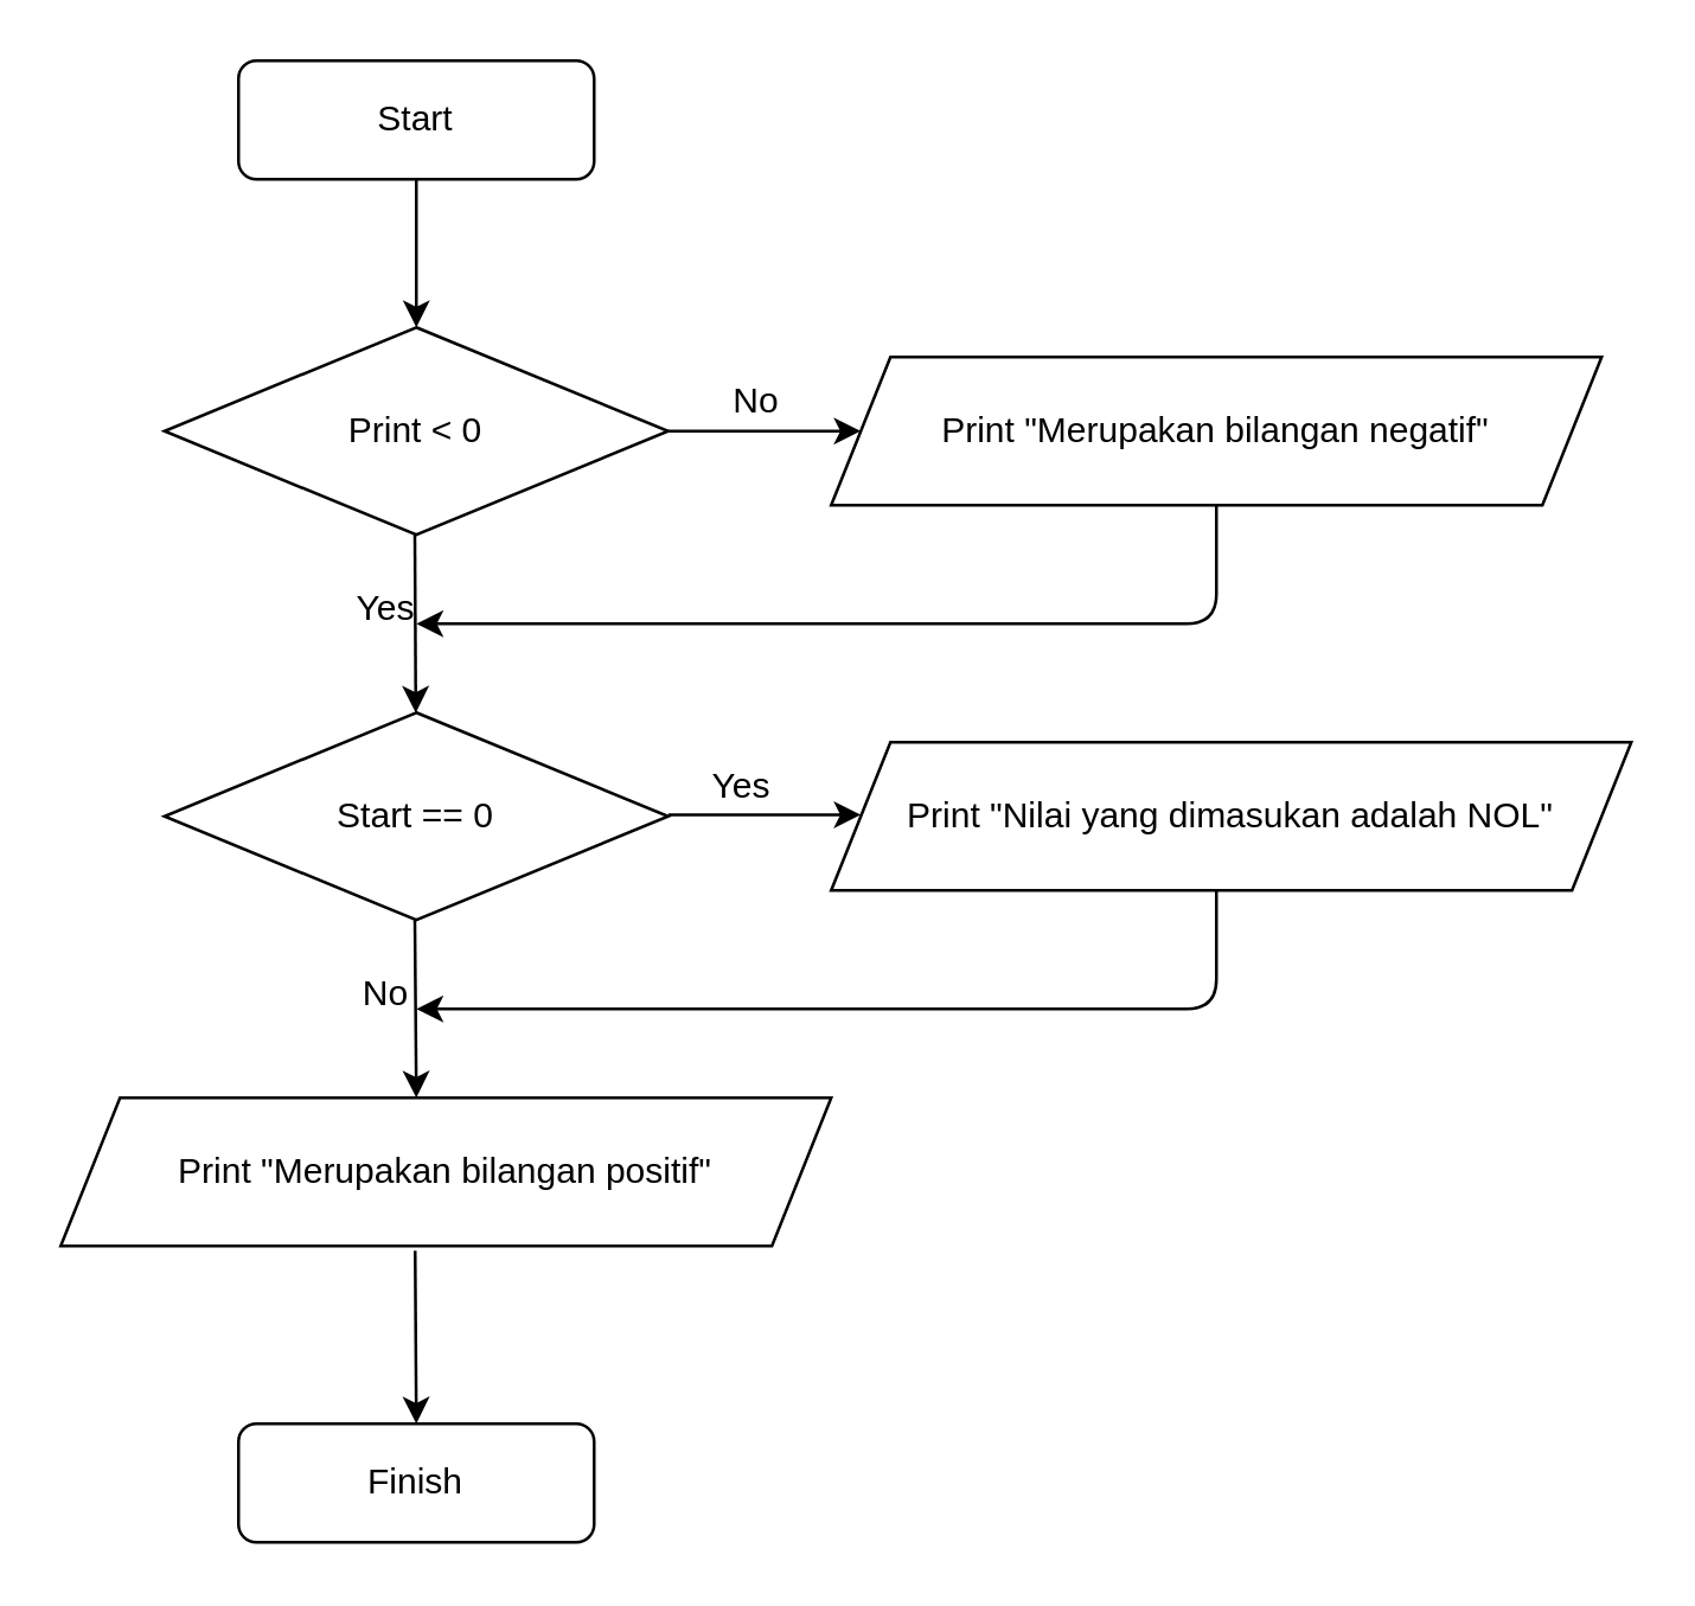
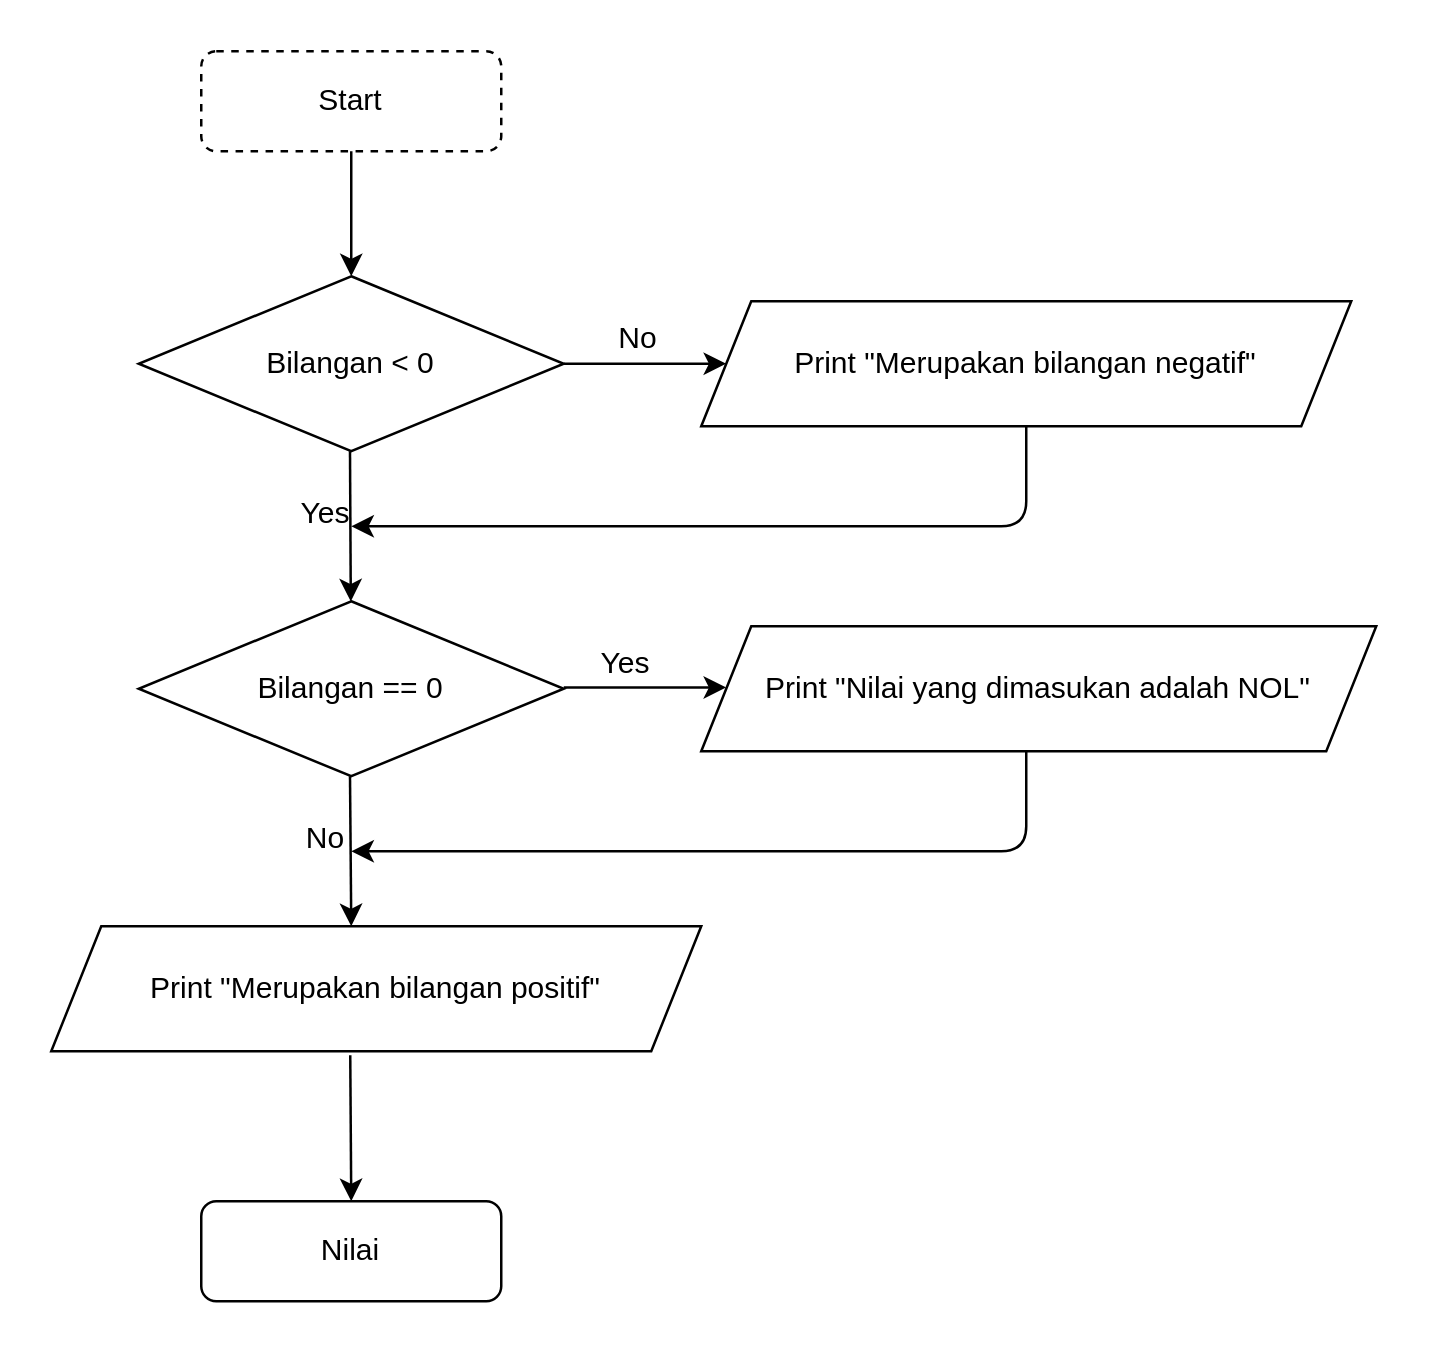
  <mxCell id="0" />
  <mxCell id="1" parent="0" />
- <mxCell id="2" value="Start" style="rounded=1;whiteSpace=wrap;html=1;" parent="1" vertex="1"><mxGeometry x="80" width="120" height="40" as="geometry" y="20" /></mxCell>
+ <mxCell id="2" value="Start" style="rounded=1;whiteSpace=wrap;html=1;dashed=1;" parent="1" vertex="1"><mxGeometry x="80" width="120" height="40" as="geometry" y="20" /></mxCell>
  <mxCell id="3" value="" style="endArrow=classic;html=1;exitX=0.5;exitY=1;exitDx=0;exitDy=0;" parent="1" source="2" edge="1"><mxGeometry width="50" height="50" relative="1" as="geometry"><mxPoint x="140" y="130" as="sourcePoint" /><mxPoint x="140" y="110" as="targetPoint" /></mxGeometry></mxCell>
- <mxCell id="4" value="Print &amp;lt; 0" style="rhombus;whiteSpace=wrap;html=1;" parent="1" vertex="1"><mxGeometry x="55" y="110" width="170" height="70" as="geometry" /></mxCell>
+ <mxCell id="4" value="Bilangan &amp;lt; 0" style="rhombus;whiteSpace=wrap;html=1;" parent="1" vertex="1"><mxGeometry x="55" y="110" width="170" height="70" as="geometry" /></mxCell>
  <mxCell id="5" value="" style="endArrow=classic;html=1;exitX=0.5;exitY=1;exitDx=0;exitDy=0;" parent="1" target="6" edge="1"><mxGeometry width="50" height="50" relative="1" as="geometry"><mxPoint x="139.5" y="180" as="sourcePoint" /><mxPoint x="139.5" y="220" as="targetPoint" /></mxGeometry></mxCell>
- <mxCell id="6" value="Start == 0" style="rhombus;whiteSpace=wrap;html=1;" parent="1" vertex="1"><mxGeometry x="55" y="240" width="170" height="70" as="geometry" /></mxCell>
+ <mxCell id="6" value="Bilangan == 0" style="rhombus;whiteSpace=wrap;html=1;" parent="1" vertex="1"><mxGeometry x="55" y="240" width="170" height="70" as="geometry" /></mxCell>
  <mxCell id="7" value="" style="endArrow=classic;html=1;exitX=0.5;exitY=1;exitDx=0;exitDy=0;entryX=0.5;entryY=0;entryDx=0;entryDy=0;" parent="1" edge="1"><mxGeometry width="50" height="50" relative="1" as="geometry"><mxPoint x="139.5" y="310" as="sourcePoint" /><mxPoint x="140" y="370" as="targetPoint" /></mxGeometry></mxCell>
- <mxCell id="8" value="Finish" style="rounded=1;whiteSpace=wrap;html=1;" parent="1" vertex="1"><mxGeometry x="80" y="480" width="120" height="40" as="geometry" /></mxCell>
+ <mxCell id="8" value="Nilai" style="rounded=1;whiteSpace=wrap;html=1;" parent="1" vertex="1"><mxGeometry x="80" y="480" width="120" height="40" as="geometry" /></mxCell>
  <mxCell id="9" value="" style="endArrow=classic;html=1;exitX=1;exitY=0.5;exitDx=0;exitDy=0;" parent="1" source="4" edge="1"><mxGeometry width="50" height="50" relative="1" as="geometry"><mxPoint x="260" y="190" as="sourcePoint" /><mxPoint x="290" y="145" as="targetPoint" /></mxGeometry></mxCell>
  <mxCell id="10" value="Print &quot;Merupakan bilangan negatif&quot;" style="shape=parallelogram;perimeter=parallelogramPerimeter;whiteSpace=wrap;html=1;fixedSize=1;" parent="1" vertex="1"><mxGeometry x="280" y="120" width="260" height="50" as="geometry" /></mxCell>
  <mxCell id="11" value="" style="endArrow=classic;html=1;exitX=0.5;exitY=1;exitDx=0;exitDy=0;" parent="1" source="10" edge="1"><mxGeometry width="50" height="50" relative="1" as="geometry"><mxPoint x="410" y="240" as="sourcePoint" /><mxPoint x="140" y="210" as="targetPoint" /><Array as="points"><mxPoint x="410" y="210" /></Array></mxGeometry></mxCell>
  <mxCell id="12" value="Print &quot;Nilai yang dimasukan adalah NOL&quot;" style="shape=parallelogram;perimeter=parallelogramPerimeter;whiteSpace=wrap;html=1;fixedSize=1;" parent="1" vertex="1"><mxGeometry x="280" y="250" width="270" height="50" as="geometry" /></mxCell>
  <mxCell id="13" value="" style="endArrow=classic;html=1;exitX=1;exitY=0.5;exitDx=0;exitDy=0;" parent="1" edge="1"><mxGeometry width="50" height="50" relative="1" as="geometry"><mxPoint x="225" y="274.5" as="sourcePoint" /><mxPoint x="290" y="274.5" as="targetPoint" /></mxGeometry></mxCell>
  <mxCell id="14" value="" style="endArrow=classic;html=1;exitX=0.5;exitY=1;exitDx=0;exitDy=0;" parent="1" edge="1"><mxGeometry width="50" height="50" relative="1" as="geometry"><mxPoint x="410" y="300" as="sourcePoint" /><mxPoint x="140" y="340" as="targetPoint" /><Array as="points"><mxPoint x="410" y="340" /></Array></mxGeometry></mxCell>
  <mxCell id="15" value="Print &quot;Merupakan bilangan positif&quot;" style="shape=parallelogram;perimeter=parallelogramPerimeter;whiteSpace=wrap;html=1;fixedSize=1;" parent="1" vertex="1"><mxGeometry x="20" y="370" width="260" height="50" as="geometry" /></mxCell>
  <mxCell id="16" value="" style="endArrow=classic;html=1;exitX=0.46;exitY=1.032;exitDx=0;exitDy=0;exitPerimeter=0;" parent="1" source="15" edge="1"><mxGeometry width="50" height="50" relative="1" as="geometry"><mxPoint x="150" y="490" as="sourcePoint" /><mxPoint x="140" y="480" as="targetPoint" /></mxGeometry></mxCell>
  <mxCell id="17" value="Yes" style="text;html=1;strokeColor=none;fillColor=none;align=center;verticalAlign=middle;whiteSpace=wrap;rounded=0;" parent="1" vertex="1"><mxGeometry x="100" y="190" width="60" height="30" as="geometry" /></mxCell>
  <mxCell id="18" value="Yes" style="text;html=1;strokeColor=none;fillColor=none;align=center;verticalAlign=middle;whiteSpace=wrap;rounded=0;" parent="1" vertex="1"><mxGeometry x="220" y="250" width="60" height="30" as="geometry" /></mxCell>
  <mxCell id="19" value="No" style="text;html=1;strokeColor=none;fillColor=none;align=center;verticalAlign=middle;whiteSpace=wrap;rounded=0;" parent="1" vertex="1"><mxGeometry x="225" y="120" width="60" height="30" as="geometry" /></mxCell>
  <mxCell id="20" value="No" style="text;html=1;strokeColor=none;fillColor=none;align=center;verticalAlign=middle;whiteSpace=wrap;rounded=0;" parent="1" vertex="1"><mxGeometry x="100" y="320" width="60" height="30" as="geometry" /></mxCell>
